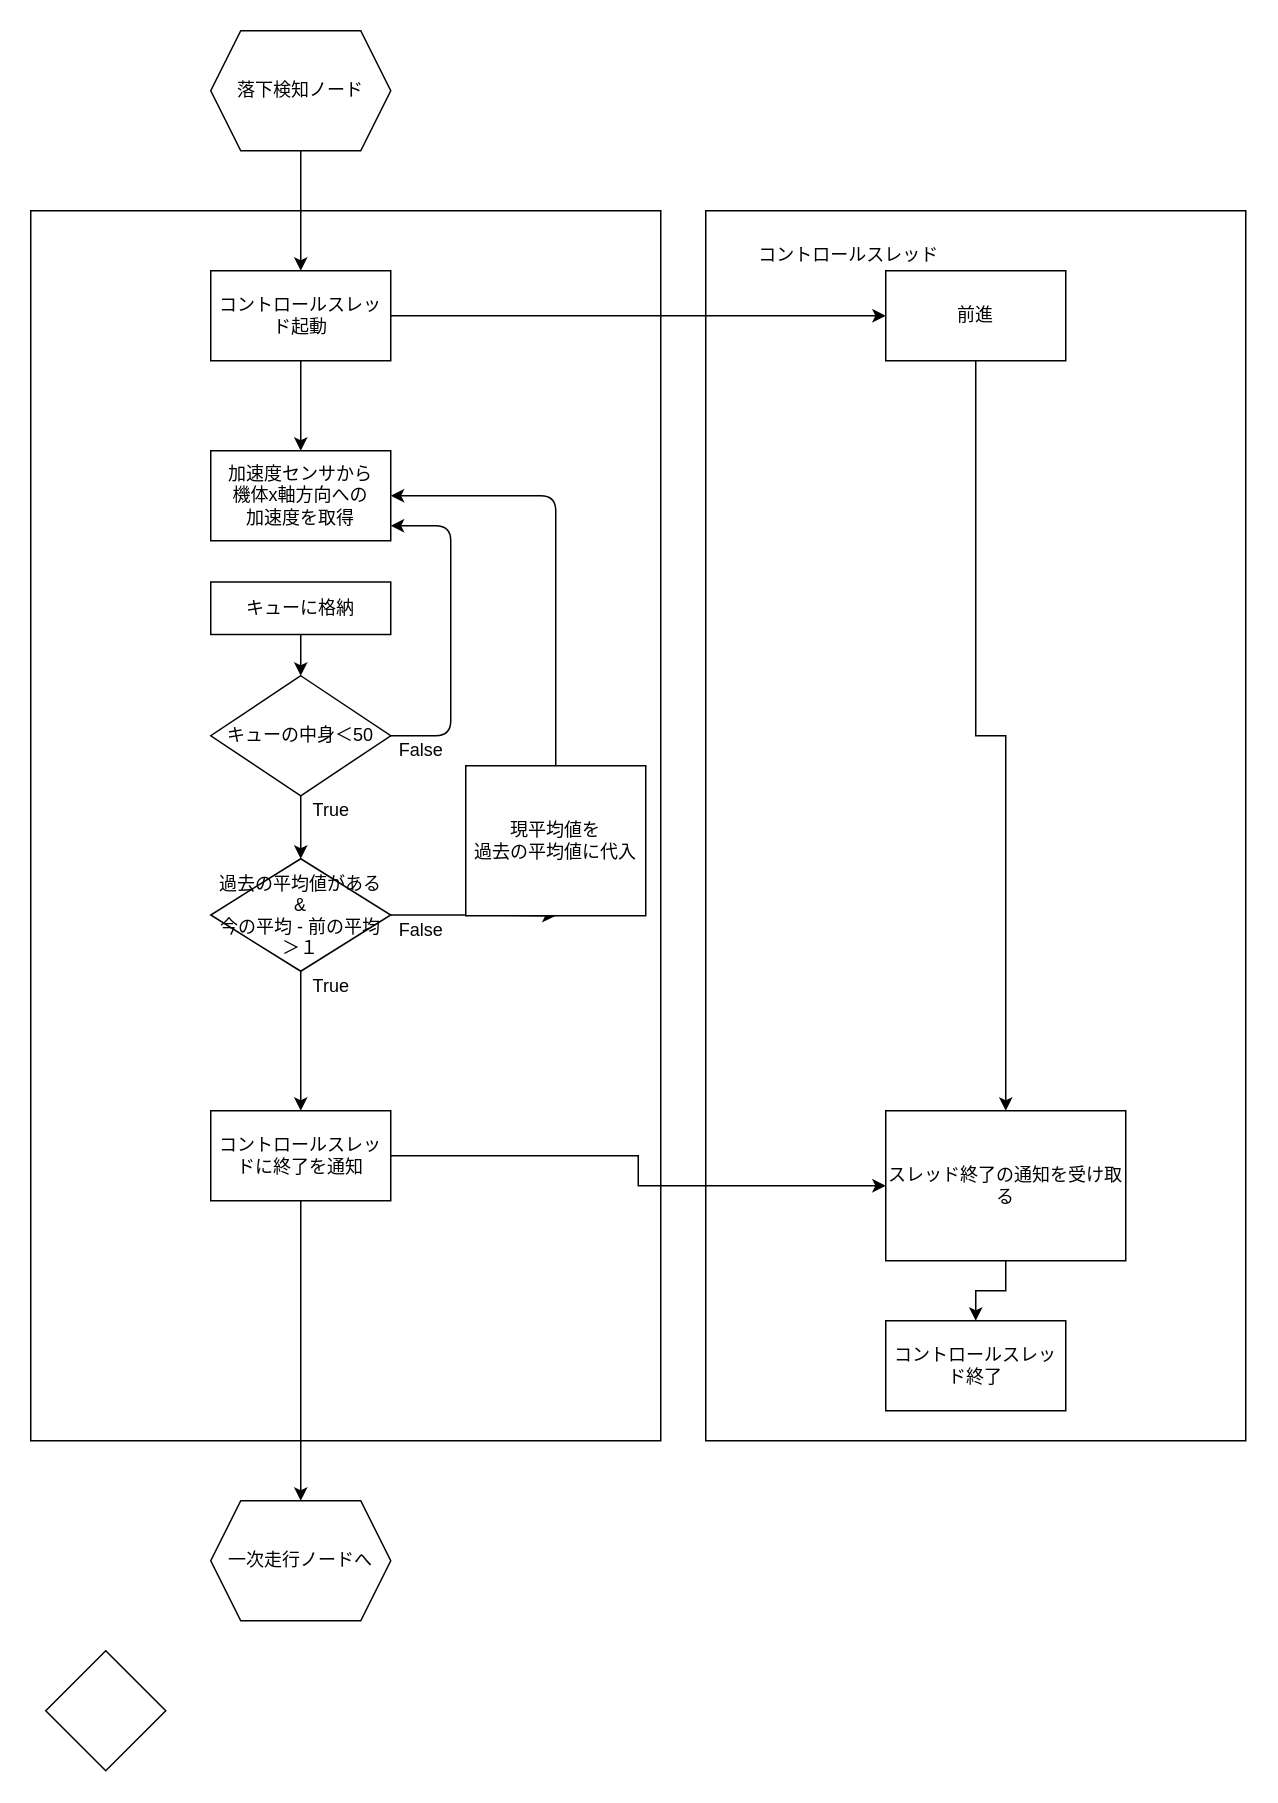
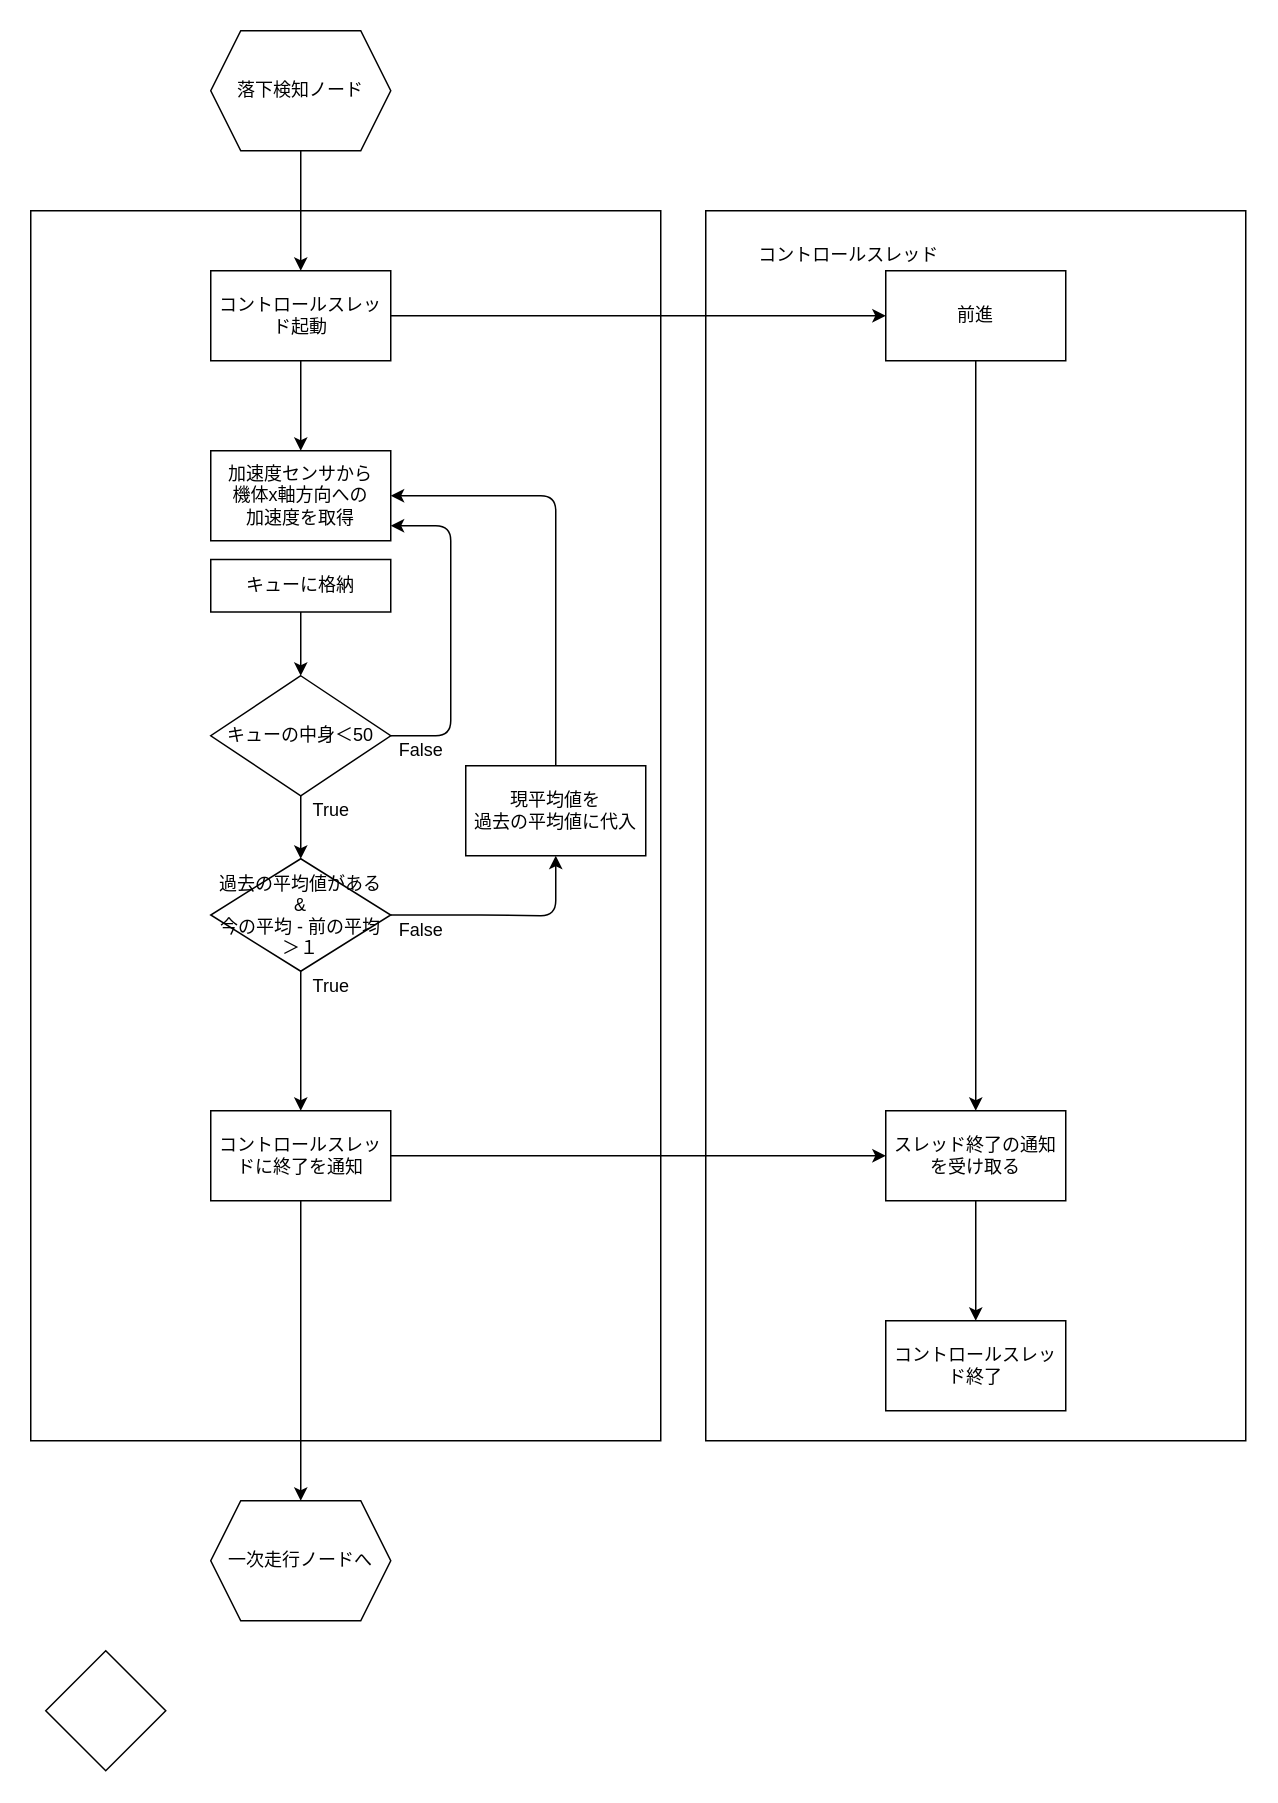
  <mxCell id="0" />
  <mxCell id="1" parent="0" />
  <mxCell id="2" value="" style="rounded=0;whiteSpace=wrap;html=1;fillColor=none;" vertex="1" parent="1"><mxGeometry x="470" y="140" width="360" height="820" as="geometry" /></mxCell>
  <mxCell id="3" value="" style="rounded=0;whiteSpace=wrap;html=1;fillColor=none;" vertex="1" parent="1"><mxGeometry x="20" y="140" width="420" height="820" as="geometry" /></mxCell>
  <mxCell id="4" value="加速度センサから&lt;br&gt;機体x軸方向への&lt;br&gt;加速度を取得" style="whiteSpace=wrap;html=1;rounded=0;" vertex="1" parent="1"><mxGeometry x="140" y="300" width="120" height="60" as="geometry" /></mxCell>
  <mxCell id="5" style="edgeStyle=orthogonalEdgeStyle;rounded=1;orthogonalLoop=1;jettySize=auto;html=1;exitX=1;exitY=0.5;exitDx=0;exitDy=0;" edge="1" parent="1" source="7"><mxGeometry relative="1" as="geometry"><Array as="points"><mxPoint x="300" y="490" /><mxPoint x="300" y="350" /><mxPoint x="260" y="350" /></Array><mxPoint x="260" y="350" as="targetPoint" /></mxGeometry></mxCell>
  <mxCell id="6" value="" style="edgeStyle=orthogonalEdgeStyle;rounded=0;orthogonalLoop=1;jettySize=auto;html=1;entryX=0.5;entryY=0;entryDx=0;entryDy=0;" edge="1" parent="1" source="7" target="30"><mxGeometry relative="1" as="geometry"><mxPoint x="200.333" y="563.167" as="targetPoint" /></mxGeometry></mxCell>
  <mxCell id="7" value="キューの中身＜50" style="rhombus;whiteSpace=wrap;html=1;rounded=0;" vertex="1" parent="1"><mxGeometry x="140" y="450" width="120" height="80" as="geometry" /></mxCell>
  <mxCell id="8" value="False" style="text;html=1;align=center;verticalAlign=middle;resizable=0;points=[];autosize=1;" vertex="1" parent="1"><mxGeometry x="260" y="490" width="40" height="20" as="geometry" /></mxCell>
  <mxCell id="9" value="一次走行ノードへ" style="shape=hexagon;perimeter=hexagonPerimeter2;whiteSpace=wrap;html=1;fixedSize=1;" vertex="1" parent="1"><mxGeometry x="140" y="1000" width="120" height="80" as="geometry" /></mxCell>
  <mxCell id="10" value="True" style="text;html=1;align=center;verticalAlign=middle;resizable=0;points=[];autosize=1;" vertex="1" parent="1"><mxGeometry x="200" y="530" width="40" height="20" as="geometry" /></mxCell>
  <mxCell id="11" value="" style="edgeStyle=orthogonalEdgeStyle;rounded=0;orthogonalLoop=1;jettySize=auto;html=1;" edge="1" parent="1" source="12"><mxGeometry relative="1" as="geometry"><mxPoint x="200" y="180" as="targetPoint" /></mxGeometry></mxCell>
  <mxCell id="12" value="落下検知ノード" style="shape=hexagon;perimeter=hexagonPerimeter2;whiteSpace=wrap;html=1;fixedSize=1;" vertex="1" parent="1"><mxGeometry x="140" y="20" width="120" height="80" as="geometry" /></mxCell>
  <mxCell id="13" value="" style="edgeStyle=orthogonalEdgeStyle;rounded=0;orthogonalLoop=1;jettySize=auto;html=1;" edge="1" parent="1" source="14" target="20"><mxGeometry relative="1" as="geometry" /></mxCell>
  <mxCell id="14" value="前進" style="whiteSpace=wrap;html=1;" vertex="1" parent="1"><mxGeometry x="590" y="180" width="120" height="60" as="geometry" /></mxCell>
  <mxCell id="15" value="" style="edgeStyle=orthogonalEdgeStyle;rounded=0;orthogonalLoop=1;jettySize=auto;html=1;" edge="1" parent="1" source="17" target="4"><mxGeometry relative="1" as="geometry" /></mxCell>
  <mxCell id="16" value="" style="edgeStyle=orthogonalEdgeStyle;rounded=0;orthogonalLoop=1;jettySize=auto;html=1;entryX=0;entryY=0.5;entryDx=0;entryDy=0;" edge="1" parent="1" source="17" target="14"><mxGeometry relative="1" as="geometry"><mxPoint x="340" y="210" as="targetPoint" /></mxGeometry></mxCell>
  <mxCell id="17" value="コントロールスレッド起動" style="whiteSpace=wrap;html=1;" vertex="1" parent="1"><mxGeometry x="140" y="180" width="120" height="60" as="geometry" /></mxCell>
  <mxCell id="18" value="コントロールスレッド" style="text;html=1;align=center;verticalAlign=middle;resizable=0;points=[];autosize=1;" vertex="1" parent="1"><mxGeometry x="500" y="160" width="130" height="20" as="geometry" /></mxCell>
  <mxCell id="19" value="" style="edgeStyle=orthogonalEdgeStyle;rounded=0;orthogonalLoop=1;jettySize=auto;html=1;" edge="1" parent="1" source="20" target="24"><mxGeometry relative="1" as="geometry" /></mxCell>
- <mxCell id="20" value="スレッド終了の通知を受け取る" style="whiteSpace=wrap;html=1;" vertex="1" parent="1"><mxGeometry x="590" y="740" width="160" height="100" as="geometry" /></mxCell>
+ <mxCell id="20" value="スレッド終了の通知を受け取る" style="whiteSpace=wrap;html=1;" vertex="1" parent="1"><mxGeometry x="590" y="740" width="120" height="60" as="geometry" /></mxCell>
  <mxCell id="21" value="" style="edgeStyle=orthogonalEdgeStyle;rounded=0;orthogonalLoop=1;jettySize=auto;html=1;" edge="1" parent="1" source="23" target="9"><mxGeometry relative="1" as="geometry" /></mxCell>
  <mxCell id="22" style="edgeStyle=orthogonalEdgeStyle;rounded=0;orthogonalLoop=1;jettySize=auto;html=1;entryX=0;entryY=0.5;entryDx=0;entryDy=0;" edge="1" parent="1" source="23" target="20"><mxGeometry relative="1" as="geometry" /></mxCell>
  <mxCell id="23" value="コントロールスレッドに終了を通知" style="whiteSpace=wrap;html=1;rounded=0;" vertex="1" parent="1"><mxGeometry x="140" y="740" width="120" height="60" as="geometry" /></mxCell>
  <mxCell id="24" value="コントロールスレッド終了" style="whiteSpace=wrap;html=1;" vertex="1" parent="1"><mxGeometry x="590" y="880" width="120" height="60" as="geometry" /></mxCell>
  <mxCell id="25" value="" style="edgeStyle=orthogonalEdgeStyle;rounded=0;orthogonalLoop=1;jettySize=auto;html=1;" edge="1" parent="1" source="26" target="7"><mxGeometry relative="1" as="geometry" /></mxCell>
- <mxCell id="26" value="キューに格納" style="rounded=0;whiteSpace=wrap;html=1;" vertex="1" parent="1"><mxGeometry x="140" y="387.5" width="120" height="35" as="geometry" /></mxCell>
+ <mxCell id="26" value="キューに格納" style="rounded=0;whiteSpace=wrap;html=1;" vertex="1" parent="1"><mxGeometry x="140" y="372.5" width="120" height="35" as="geometry" /></mxCell>
  <mxCell id="27" value="" style="rhombus;whiteSpace=wrap;html=1;" vertex="1" parent="1"><mxGeometry x="30" y="1100" width="80" height="80" as="geometry" /></mxCell>
  <mxCell id="28" style="edgeStyle=orthogonalEdgeStyle;rounded=1;orthogonalLoop=1;jettySize=auto;html=1;entryX=0.5;entryY=1;entryDx=0;entryDy=0;exitX=1;exitY=0.5;exitDx=0;exitDy=0;" edge="1" parent="1" source="30" target="33"><mxGeometry relative="1" as="geometry"><Array as="points"><mxPoint x="310" y="610" /><mxPoint x="370" y="610" /></Array><mxPoint x="260.333" y="439.833" as="targetPoint" /></mxGeometry></mxCell>
  <mxCell id="29" style="edgeStyle=orthogonalEdgeStyle;rounded=0;orthogonalLoop=1;jettySize=auto;html=1;entryX=0.5;entryY=0;entryDx=0;entryDy=0;" edge="1" parent="1" source="30" target="23"><mxGeometry relative="1" as="geometry" /></mxCell>
  <mxCell id="30" value="過去の平均値がある&lt;br&gt;&amp;amp;&lt;br&gt;今の平均 - 前の平均&lt;br&gt;＞１" style="rhombus;whiteSpace=wrap;html=1;rounded=0;" vertex="1" parent="1"><mxGeometry x="140" y="572" width="120" height="75" as="geometry" /></mxCell>
  <mxCell id="31" value="True" style="text;html=1;align=center;verticalAlign=middle;resizable=0;points=[];autosize=1;" vertex="1" parent="1"><mxGeometry x="200" y="647" width="40" height="20" as="geometry" /></mxCell>
  <mxCell id="32" value="False" style="text;html=1;align=center;verticalAlign=middle;resizable=0;points=[];autosize=1;direction=south;" vertex="1" parent="1"><mxGeometry x="270" y="600" width="20" height="40" as="geometry" /></mxCell>
- <mxCell id="33" value="現平均値を&lt;br&gt;過去の平均値に代入" style="rounded=0;whiteSpace=wrap;html=1;" vertex="1" parent="1"><mxGeometry x="310" y="510" width="120" height="100" as="geometry" /></mxCell>
+ <mxCell id="33" value="現平均値を&lt;br&gt;過去の平均値に代入" style="rounded=0;whiteSpace=wrap;html=1;" vertex="1" parent="1"><mxGeometry x="310" y="510" width="120" height="60" as="geometry" /></mxCell>
  <mxCell id="34" style="edgeStyle=orthogonalEdgeStyle;rounded=1;orthogonalLoop=1;jettySize=auto;html=1;exitX=0.5;exitY=0;exitDx=0;exitDy=0;" edge="1" parent="1" source="33" target="4"><mxGeometry relative="1" as="geometry"><Array as="points"><mxPoint x="370" y="330" /></Array><mxPoint x="270.235" y="500.118" as="sourcePoint" /><mxPoint x="270" y="320" as="targetPoint" /></mxGeometry></mxCell>
